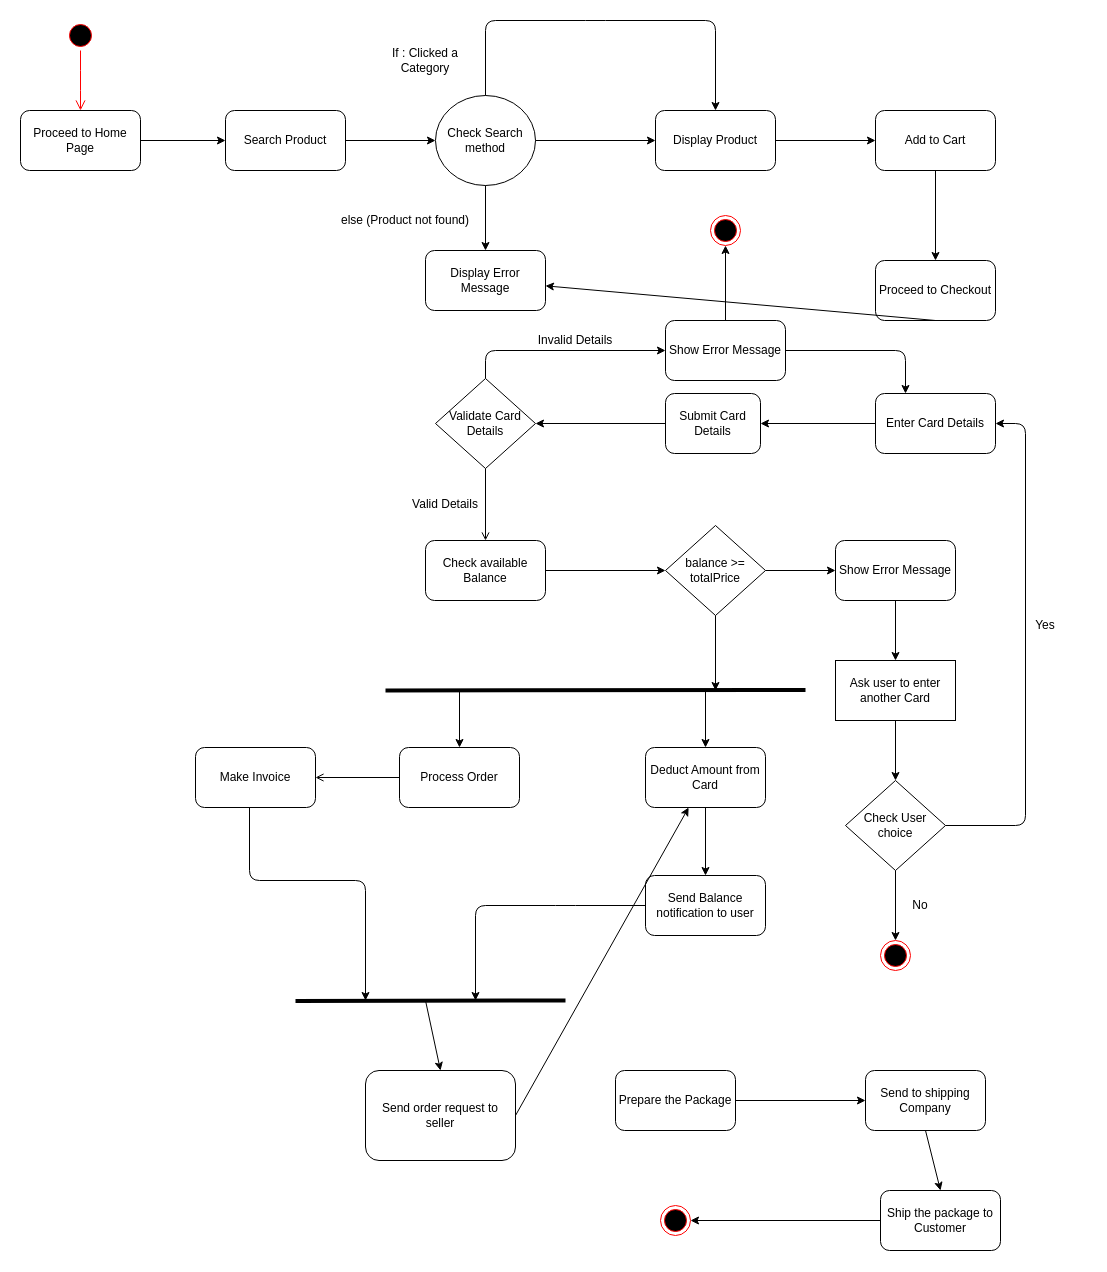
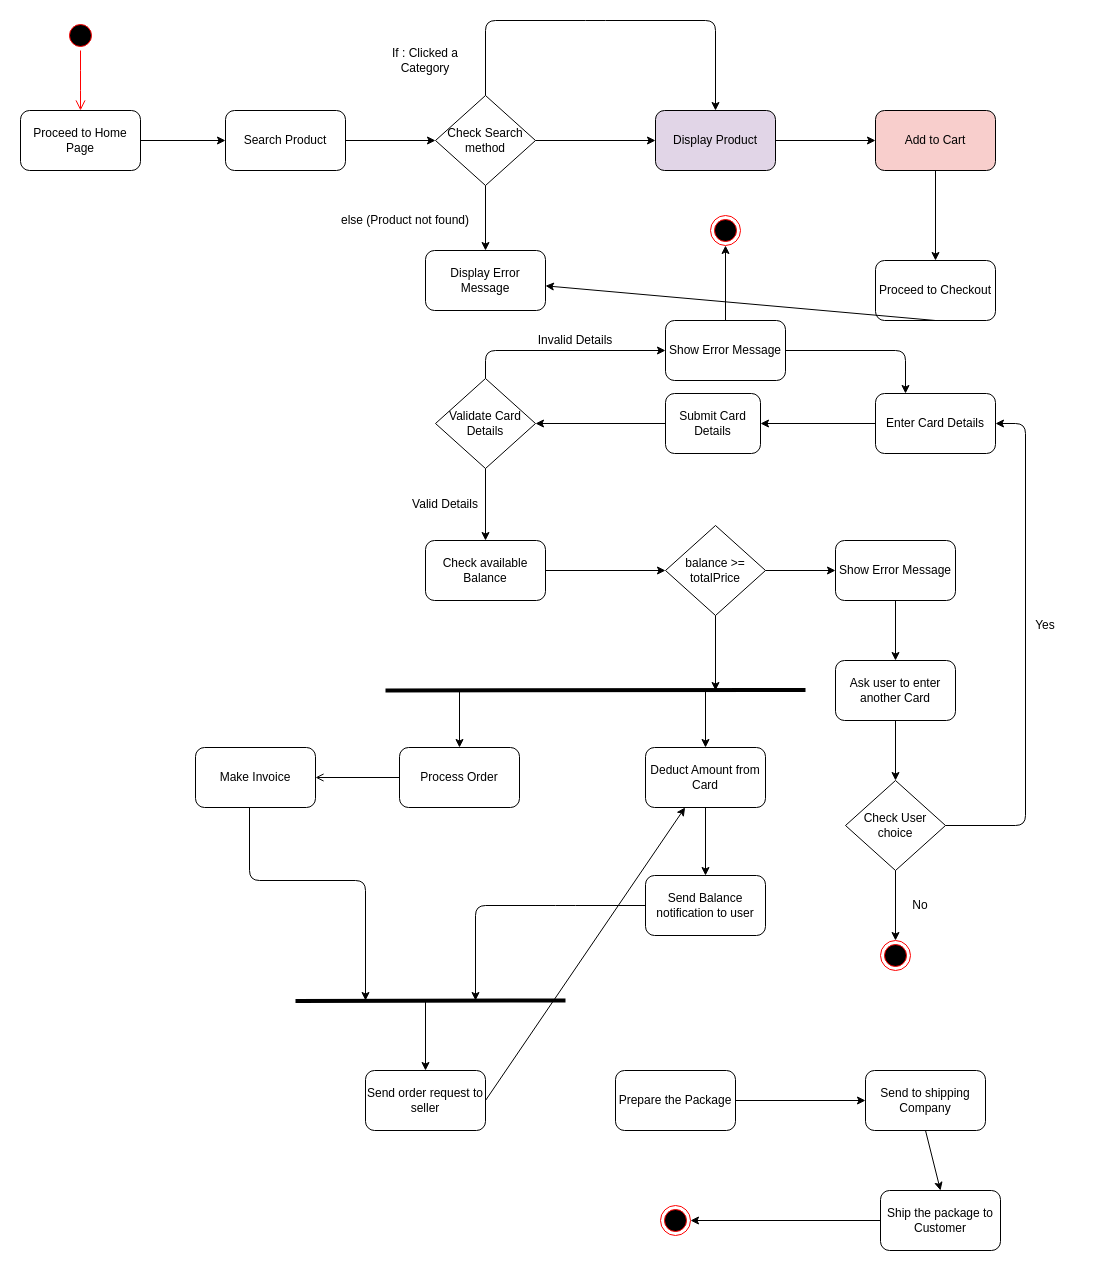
  <mxCell id="0" />
  <mxCell id="1" parent="0" />
  <mxCell id="2" value="" style="ellipse;html=1;shape=startState;fillColor=#000000;strokeColor=#ff0000;" vertex="1" parent="1"><mxGeometry x="65" y="20" width="30" height="30" as="geometry" /></mxCell>
  <mxCell id="3" value="" style="edgeStyle=orthogonalEdgeStyle;html=1;verticalAlign=bottom;endArrow=open;endSize=8;strokeColor=#ff0000;" edge="1" source="2" parent="1"><mxGeometry relative="1" as="geometry"><mxPoint x="80" y="110" as="targetPoint" /></mxGeometry></mxCell>
  <mxCell id="4" value="Proceed to Home Page" style="rounded=1;whiteSpace=wrap;html=1;" vertex="1" parent="1"><mxGeometry x="20" y="110" width="120" height="60" as="geometry" /></mxCell>
  <mxCell id="5" value="" style="endArrow=classic;html=1;exitX=1;exitY=0.5;exitDx=0;exitDy=0;entryX=0;entryY=0.5;entryDx=0;entryDy=0;" edge="1" parent="1" source="4" target="6"><mxGeometry width="50" height="50" relative="1" as="geometry"><mxPoint x="215" y="165" as="sourcePoint" /><mxPoint x="245" y="140" as="targetPoint" /></mxGeometry></mxCell>
  <mxCell id="6" value="Search Product" style="rounded=1;whiteSpace=wrap;html=1;" vertex="1" parent="1"><mxGeometry x="225" y="110" width="120" height="60" as="geometry" /></mxCell>
  <mxCell id="7" value="" style="endArrow=classic;html=1;entryX=0;entryY=0.5;entryDx=0;entryDy=0;" edge="1" parent="1" target="12"><mxGeometry width="50" height="50" relative="1" as="geometry"><mxPoint x="345" y="140" as="sourcePoint" /><mxPoint x="425" y="140" as="targetPoint" /></mxGeometry></mxCell>
- <mxCell id="8" value="Display Product" style="rounded=1;whiteSpace=wrap;html=1;" vertex="1" parent="1"><mxGeometry x="655" y="110" width="120" height="60" as="geometry" /></mxCell>
+ <mxCell id="8" value="Display Product" style="rounded=1;whiteSpace=wrap;html=1;fillColor=#e1d5e7;" vertex="1" parent="1"><mxGeometry x="655" y="110" width="120" height="60" as="geometry" /></mxCell>
  <mxCell id="9" value="" style="ellipse;html=1;shape=endState;fillColor=#000000;strokeColor=#ff0000;" vertex="1" parent="1"><mxGeometry x="880" y="940" width="30" height="30" as="geometry" /></mxCell>
  <mxCell id="10" value="" style="endArrow=classic;html=1;exitX=1;exitY=0.5;exitDx=0;exitDy=0;entryX=0;entryY=0.5;entryDx=0;entryDy=0;" edge="1" parent="1" source="8" target="19"><mxGeometry width="50" height="50" relative="1" as="geometry"><mxPoint x="555" y="150" as="sourcePoint" /><mxPoint x="875" y="140" as="targetPoint" /></mxGeometry></mxCell>
  <mxCell id="11" value="" style="endArrow=classic;html=1;exitX=0.5;exitY=1;exitDx=0;exitDy=0;entryX=0.5;entryY=0;entryDx=0;entryDy=0;" edge="1" parent="1" source="19" target="20"><mxGeometry width="50" height="50" relative="1" as="geometry"><mxPoint x="865" y="430" as="sourcePoint" /><mxPoint x="791" y="320" as="targetPoint" /></mxGeometry></mxCell>
- <mxCell id="12" value="Check Search method" style="ellipse;whiteSpace=wrap;html=1;" vertex="1" parent="1"><mxGeometry x="435" y="95" width="100" height="90" as="geometry" /></mxCell>
+ <mxCell id="12" value="Check Search method" style="rhombus;whiteSpace=wrap;html=1;" vertex="1" parent="1"><mxGeometry x="435" y="95" width="100" height="90" as="geometry" /></mxCell>
  <mxCell id="13" value="" style="endArrow=classic;html=1;exitX=1;exitY=0.5;exitDx=0;exitDy=0;entryX=0;entryY=0.5;entryDx=0;entryDy=0;" edge="1" parent="1" source="12" target="8"><mxGeometry width="50" height="50" relative="1" as="geometry"><mxPoint x="785" y="150" as="sourcePoint" /><mxPoint x="885" y="150" as="targetPoint" /></mxGeometry></mxCell>
  <mxCell id="14" value="If : Clicked a Category" style="text;html=1;strokeColor=none;fillColor=none;align=center;verticalAlign=middle;whiteSpace=wrap;rounded=0;" vertex="1" parent="1"><mxGeometry x="375" y="50" width="100" height="20" as="geometry" /></mxCell>
  <mxCell id="15" value="" style="endArrow=classic;html=1;exitX=0.5;exitY=0;exitDx=0;exitDy=0;entryX=0.5;entryY=0;entryDx=0;entryDy=0;" edge="1" parent="1" source="12" target="8"><mxGeometry width="50" height="50" relative="1" as="geometry"><mxPoint x="455" y="249.5" as="sourcePoint" /><mxPoint x="555" y="249.5" as="targetPoint" /><Array as="points"><mxPoint x="485" y="20" /><mxPoint x="595" y="20" /><mxPoint x="715" y="20" /></Array></mxGeometry></mxCell>
  <mxCell id="16" value="Display Error Message" style="rounded=1;whiteSpace=wrap;html=1;" vertex="1" parent="1"><mxGeometry x="425" y="250" width="120" height="60" as="geometry" /></mxCell>
  <mxCell id="17" value="" style="endArrow=classic;html=1;entryX=0.5;entryY=0;entryDx=0;entryDy=0;exitX=0.5;exitY=1;exitDx=0;exitDy=0;" edge="1" parent="1" source="12" target="16"><mxGeometry width="50" height="50" relative="1" as="geometry"><mxPoint x="355" y="150" as="sourcePoint" /><mxPoint x="445" y="150" as="targetPoint" /></mxGeometry></mxCell>
  <mxCell id="18" value="else (Product not found)" style="text;html=1;strokeColor=none;fillColor=none;align=center;verticalAlign=middle;whiteSpace=wrap;rounded=0;" vertex="1" parent="1"><mxGeometry x="335" y="210" width="140" height="20" as="geometry" /></mxCell>
- <mxCell id="19" value="Add to Cart" style="rounded=1;whiteSpace=wrap;html=1;" vertex="1" parent="1"><mxGeometry x="875" y="110" width="120" height="60" as="geometry" /></mxCell>
+ <mxCell id="19" value="Add to Cart" style="rounded=1;whiteSpace=wrap;html=1;fillColor=#f8cecc;" vertex="1" parent="1"><mxGeometry x="875" y="110" width="120" height="60" as="geometry" /></mxCell>
  <mxCell id="20" value="Proceed to Checkout" style="rounded=1;whiteSpace=wrap;html=1;" vertex="1" parent="1"><mxGeometry x="875" y="260" width="120" height="60" as="geometry" /></mxCell>
  <mxCell id="21" value="Enter Card Details" style="rounded=1;whiteSpace=wrap;html=1;" vertex="1" parent="1"><mxGeometry x="875" y="393" width="120" height="60" as="geometry" /></mxCell>
  <mxCell id="22" value="" style="endArrow=classic;html=1;exitX=0.5;exitY=1;exitDx=0;exitDy=0;" edge="1" parent="1" source="20" target="16"><mxGeometry width="50" height="50" relative="1" as="geometry"><mxPoint x="945" y="180" as="sourcePoint" /><mxPoint x="945" y="270" as="targetPoint" /></mxGeometry></mxCell>
  <mxCell id="23" value="Submit Card Details" style="rounded=1;whiteSpace=wrap;html=1;" vertex="1" parent="1"><mxGeometry x="665" y="393" width="95" height="60" as="geometry" /></mxCell>
  <mxCell id="24" value="" style="endArrow=classic;html=1;exitX=0;exitY=0.5;exitDx=0;exitDy=0;entryX=1;entryY=0.5;entryDx=0;entryDy=0;" edge="1" parent="1" source="21" target="23"><mxGeometry width="50" height="50" relative="1" as="geometry"><mxPoint x="945" y="330" as="sourcePoint" /><mxPoint x="945" y="403" as="targetPoint" /></mxGeometry></mxCell>
  <mxCell id="25" value="Validate Card Details" style="rhombus;whiteSpace=wrap;html=1;" vertex="1" parent="1"><mxGeometry x="435" y="378" width="100" height="90" as="geometry" /></mxCell>
  <mxCell id="26" value="" style="endArrow=classic;html=1;exitX=0;exitY=0.5;exitDx=0;exitDy=0;entryX=1;entryY=0.5;entryDx=0;entryDy=0;" edge="1" parent="1" source="23" target="25"><mxGeometry width="50" height="50" relative="1" as="geometry"><mxPoint x="675" y="430" as="sourcePoint" /><mxPoint x="585" y="430" as="targetPoint" /></mxGeometry></mxCell>
  <mxCell id="27" value="" style="endArrow=classic;html=1;exitX=0.5;exitY=0;exitDx=0;exitDy=0;entryX=0;entryY=0.5;entryDx=0;entryDy=0;" edge="1" parent="1" source="25" target="29"><mxGeometry width="50" height="50" relative="1" as="geometry"><mxPoint x="535" y="370" as="sourcePoint" /><mxPoint x="655" y="370" as="targetPoint" /><Array as="points"><mxPoint x="485" y="350" /></Array></mxGeometry></mxCell>
  <mxCell id="28" value="Valid Details" style="text;html=1;strokeColor=none;fillColor=none;align=center;verticalAlign=middle;whiteSpace=wrap;rounded=0;" vertex="1" parent="1"><mxGeometry x="375" y="494" width="140" height="20" as="geometry" /></mxCell>
  <mxCell id="29" value="Show Error Message" style="rounded=1;whiteSpace=wrap;html=1;" vertex="1" parent="1"><mxGeometry x="665" y="320" width="120" height="60" as="geometry" /></mxCell>
  <mxCell id="30" value="Invalid Details" style="text;html=1;strokeColor=none;fillColor=none;align=center;verticalAlign=middle;whiteSpace=wrap;rounded=0;" vertex="1" parent="1"><mxGeometry x="505" y="330" width="140" height="20" as="geometry" /></mxCell>
  <mxCell id="31" value="" style="endArrow=classic;html=1;entryX=0.25;entryY=0;entryDx=0;entryDy=0;exitX=1;exitY=0.5;exitDx=0;exitDy=0;" edge="1" parent="1" source="29" target="21"><mxGeometry width="50" height="50" relative="1" as="geometry"><mxPoint x="795" y="350" as="sourcePoint" /><mxPoint x="885" y="350" as="targetPoint" /><Array as="points"><mxPoint x="905" y="350" /></Array></mxGeometry></mxCell>
  <mxCell id="32" value="Check available Balance" style="rounded=1;whiteSpace=wrap;html=1;" vertex="1" parent="1"><mxGeometry x="425" y="540" width="120" height="60" as="geometry" /></mxCell>
- <mxCell id="33" value="" style="endArrow=open;html=1;entryX=0.5;entryY=0;entryDx=0;entryDy=0;exitX=0.5;exitY=1;exitDx=0;exitDy=0;" edge="1" parent="1" source="25" target="32"><mxGeometry width="50" height="50" relative="1" as="geometry"><mxPoint x="434" y="453" as="sourcePoint" /><mxPoint x="434" y="518" as="targetPoint" /></mxGeometry></mxCell>
+ <mxCell id="33" value="" style="endArrow=classic;html=1;entryX=0.5;entryY=0;entryDx=0;entryDy=0;exitX=0.5;exitY=1;exitDx=0;exitDy=0;" edge="1" parent="1" source="25" target="32"><mxGeometry width="50" height="50" relative="1" as="geometry"><mxPoint x="434" y="453" as="sourcePoint" /><mxPoint x="434" y="518" as="targetPoint" /></mxGeometry></mxCell>
  <mxCell id="34" value="balance &amp;gt;= totalPrice" style="rhombus;whiteSpace=wrap;html=1;" vertex="1" parent="1"><mxGeometry x="665" y="525" width="100" height="90" as="geometry" /></mxCell>
  <mxCell id="35" value="" style="endArrow=classic;html=1;entryX=0;entryY=0.5;entryDx=0;entryDy=0;exitX=1;exitY=0.5;exitDx=0;exitDy=0;" edge="1" parent="1" source="32" target="34"><mxGeometry width="50" height="50" relative="1" as="geometry"><mxPoint x="495" y="478" as="sourcePoint" /><mxPoint x="495" y="550" as="targetPoint" /></mxGeometry></mxCell>
  <mxCell id="36" value="" style="endArrow=none;html=1;strokeWidth=4;" edge="1" parent="1"><mxGeometry width="50" height="50" relative="1" as="geometry"><mxPoint x="385" y="690" as="sourcePoint" /><mxPoint x="805" y="689.5" as="targetPoint" /></mxGeometry></mxCell>
  <mxCell id="37" value="" style="endArrow=classic;html=1;exitX=0.5;exitY=1;exitDx=0;exitDy=0;" edge="1" parent="1" source="34"><mxGeometry width="50" height="50" relative="1" as="geometry"><mxPoint x="655" y="740" as="sourcePoint" /><mxPoint x="715" y="690" as="targetPoint" /><Array as="points" /></mxGeometry></mxCell>
  <mxCell id="38" value="Show Error Message" style="rounded=1;whiteSpace=wrap;html=1;" vertex="1" parent="1"><mxGeometry x="835" y="540" width="120" height="60" as="geometry" /></mxCell>
  <mxCell id="39" value="" style="endArrow=classic;html=1;entryX=0;entryY=0.5;entryDx=0;entryDy=0;exitX=1;exitY=0.5;exitDx=0;exitDy=0;" edge="1" parent="1" source="34" target="38"><mxGeometry width="50" height="50" relative="1" as="geometry"><mxPoint x="785" y="570" as="sourcePoint" /><mxPoint x="695" y="580" as="targetPoint" /></mxGeometry></mxCell>
- <mxCell id="40" value="Ask user to enter another Card" style="whiteSpace=wrap;html=1;rounded=0;" vertex="1" parent="1"><mxGeometry x="835" y="660" width="120" height="60" as="geometry" /></mxCell>
+ <mxCell id="40" value="Ask user to enter another Card" style="rounded=1;whiteSpace=wrap;html=1;" vertex="1" parent="1"><mxGeometry x="835" y="660" width="120" height="60" as="geometry" /></mxCell>
  <mxCell id="41" value="" style="endArrow=classic;html=1;entryX=0.5;entryY=0;entryDx=0;entryDy=0;exitX=0.5;exitY=1;exitDx=0;exitDy=0;" edge="1" parent="1" source="38" target="40"><mxGeometry width="50" height="50" relative="1" as="geometry"><mxPoint x="775" y="580" as="sourcePoint" /><mxPoint x="845" y="580" as="targetPoint" /></mxGeometry></mxCell>
  <mxCell id="42" value="Check User choice" style="rhombus;whiteSpace=wrap;html=1;" vertex="1" parent="1"><mxGeometry x="845" y="780" width="100" height="90" as="geometry" /></mxCell>
  <mxCell id="43" value="" style="endArrow=classic;html=1;entryX=1;entryY=0.5;entryDx=0;entryDy=0;exitX=1;exitY=0.5;exitDx=0;exitDy=0;" edge="1" parent="1" source="42" target="21"><mxGeometry width="50" height="50" relative="1" as="geometry"><mxPoint x="775" y="580" as="sourcePoint" /><mxPoint x="845" y="580" as="targetPoint" /><Array as="points"><mxPoint x="1025" y="825" /><mxPoint x="1025" y="423" /></Array></mxGeometry></mxCell>
  <mxCell id="44" value="Yes" style="text;html=1;strokeColor=none;fillColor=none;align=center;verticalAlign=middle;whiteSpace=wrap;rounded=0;" vertex="1" parent="1"><mxGeometry x="1005" y="615" width="80" height="20" as="geometry" /></mxCell>
  <mxCell id="45" value="" style="endArrow=classic;html=1;entryX=0.5;entryY=0;entryDx=0;entryDy=0;exitX=0.5;exitY=1;exitDx=0;exitDy=0;" edge="1" parent="1" source="40" target="42"><mxGeometry width="50" height="50" relative="1" as="geometry"><mxPoint x="905" y="610" as="sourcePoint" /><mxPoint x="905" y="670" as="targetPoint" /></mxGeometry></mxCell>
  <mxCell id="46" value="" style="endArrow=classic;html=1;entryX=0.5;entryY=0;entryDx=0;entryDy=0;" edge="1" parent="1" target="9"><mxGeometry width="50" height="50" relative="1" as="geometry"><mxPoint x="895" y="870" as="sourcePoint" /><mxPoint x="905" y="790" as="targetPoint" /></mxGeometry></mxCell>
  <mxCell id="47" value="No" style="text;html=1;strokeColor=none;fillColor=none;align=center;verticalAlign=middle;whiteSpace=wrap;rounded=0;" vertex="1" parent="1"><mxGeometry x="880" y="895" width="80" height="20" as="geometry" /></mxCell>
  <mxCell id="48" value="Process Order" style="rounded=1;whiteSpace=wrap;html=1;" vertex="1" parent="1"><mxGeometry x="399" y="747" width="120" height="60" as="geometry" /></mxCell>
  <mxCell id="49" value="Make Invoice" style="rounded=1;whiteSpace=wrap;html=1;" vertex="1" parent="1"><mxGeometry x="195" y="747" width="120" height="60" as="geometry" /></mxCell>
  <mxCell id="50" value="" style="endArrow=classic;html=1;entryX=0.5;entryY=0;entryDx=0;entryDy=0;" edge="1" parent="1" target="48"><mxGeometry width="50" height="50" relative="1" as="geometry"><mxPoint x="459" y="690" as="sourcePoint" /><mxPoint x="905" y="670" as="targetPoint" /></mxGeometry></mxCell>
  <mxCell id="51" value="" style="endArrow=open;html=1;entryX=1;entryY=0.5;entryDx=0;entryDy=0;exitX=0;exitY=0.5;exitDx=0;exitDy=0;" edge="1" parent="1" source="48" target="49"><mxGeometry width="50" height="50" relative="1" as="geometry"><mxPoint x="555" y="580" as="sourcePoint" /><mxPoint x="675" y="580" as="targetPoint" /></mxGeometry></mxCell>
  <mxCell id="52" value="" style="endArrow=classic;html=1;exitX=0.45;exitY=1;exitDx=0;exitDy=0;exitPerimeter=0;" edge="1" parent="1" source="49"><mxGeometry width="50" height="50" relative="1" as="geometry"><mxPoint x="469" y="700" as="sourcePoint" /><mxPoint x="365" y="1000" as="targetPoint" /><Array as="points"><mxPoint x="249" y="880" /><mxPoint x="365" y="880" /></Array></mxGeometry></mxCell>
  <mxCell id="53" value="" style="endArrow=none;html=1;strokeWidth=4;" edge="1" parent="1"><mxGeometry width="50" height="50" relative="1" as="geometry"><mxPoint x="295" y="1000.5" as="sourcePoint" /><mxPoint x="565" y="1000" as="targetPoint" /></mxGeometry></mxCell>
  <mxCell id="54" value="Deduct Amount from Card" style="rounded=1;whiteSpace=wrap;html=1;" vertex="1" parent="1"><mxGeometry x="645" y="747" width="120" height="60" as="geometry" /></mxCell>
  <mxCell id="55" value="" style="endArrow=classic;html=1;entryX=0.5;entryY=0;entryDx=0;entryDy=0;" edge="1" parent="1" target="54"><mxGeometry width="50" height="50" relative="1" as="geometry"><mxPoint x="705" y="690" as="sourcePoint" /><mxPoint x="725" y="700" as="targetPoint" /><Array as="points" /></mxGeometry></mxCell>
  <mxCell id="56" value="Send Balance notification to user" style="rounded=1;whiteSpace=wrap;html=1;" vertex="1" parent="1"><mxGeometry x="645" y="875" width="120" height="60" as="geometry" /></mxCell>
  <mxCell id="57" value="" style="endArrow=classic;html=1;entryX=0.5;entryY=0;entryDx=0;entryDy=0;exitX=0.5;exitY=1;exitDx=0;exitDy=0;" edge="1" parent="1" source="54" target="56"><mxGeometry width="50" height="50" relative="1" as="geometry"><mxPoint x="715" y="700" as="sourcePoint" /><mxPoint x="715" y="757" as="targetPoint" /><Array as="points" /></mxGeometry></mxCell>
  <mxCell id="58" value="" style="endArrow=classic;html=1;exitX=0;exitY=0.5;exitDx=0;exitDy=0;" edge="1" parent="1" source="56"><mxGeometry width="50" height="50" relative="1" as="geometry"><mxPoint x="259" y="817" as="sourcePoint" /><mxPoint x="475" y="1000" as="targetPoint" /><Array as="points"><mxPoint x="565" y="905" /><mxPoint x="475" y="905" /></Array></mxGeometry></mxCell>
- <mxCell id="59" value="Send order request to seller" style="rounded=1;whiteSpace=wrap;html=1;" vertex="1" parent="1"><mxGeometry x="365" y="1070" width="150" height="90" as="geometry" /></mxCell>
+ <mxCell id="59" value="Send order request to seller" style="rounded=1;whiteSpace=wrap;html=1;" vertex="1" parent="1"><mxGeometry x="365" y="1070" width="120" height="60" as="geometry" /></mxCell>
  <mxCell id="60" value="" style="endArrow=classic;html=1;entryX=0.5;entryY=0;entryDx=0;entryDy=0;" edge="1" parent="1" target="59"><mxGeometry width="50" height="50" relative="1" as="geometry"><mxPoint x="425" y="1000" as="sourcePoint" /><mxPoint x="469" y="757" as="targetPoint" /></mxGeometry></mxCell>
  <mxCell id="61" value="Prepare the Package" style="rounded=1;whiteSpace=wrap;html=1;" vertex="1" parent="1"><mxGeometry x="615" y="1070" width="120" height="60" as="geometry" /></mxCell>
  <mxCell id="62" value="" style="endArrow=classic;html=1;exitX=1;exitY=0.5;exitDx=0;exitDy=0;" edge="1" parent="1" source="59" target="54"><mxGeometry width="50" height="50" relative="1" as="geometry"><mxPoint x="435" y="1010" as="sourcePoint" /><mxPoint x="435" y="1080" as="targetPoint" /></mxGeometry></mxCell>
  <mxCell id="63" value="Send to shipping Company" style="rounded=1;whiteSpace=wrap;html=1;" vertex="1" parent="1"><mxGeometry x="865" y="1070" width="120" height="60" as="geometry" /></mxCell>
  <mxCell id="64" value="" style="endArrow=classic;html=1;entryX=0;entryY=0.5;entryDx=0;entryDy=0;" edge="1" parent="1" target="63"><mxGeometry width="50" height="50" relative="1" as="geometry"><mxPoint x="735" y="1100" as="sourcePoint" /><mxPoint x="625" y="1110" as="targetPoint" /></mxGeometry></mxCell>
  <mxCell id="65" value="Ship the package to Customer" style="rounded=1;whiteSpace=wrap;html=1;" vertex="1" parent="1"><mxGeometry x="880" y="1190" width="120" height="60" as="geometry" /></mxCell>
  <mxCell id="66" value="" style="ellipse;html=1;shape=endState;fillColor=#000000;strokeColor=#ff0000;" vertex="1" parent="1"><mxGeometry x="660" y="1205" width="30" height="30" as="geometry" /></mxCell>
  <mxCell id="67" value="" style="endArrow=classic;html=1;entryX=1;entryY=0.5;entryDx=0;entryDy=0;exitX=0;exitY=0.5;exitDx=0;exitDy=0;" edge="1" parent="1" source="65" target="66"><mxGeometry width="50" height="50" relative="1" as="geometry"><mxPoint x="785" y="1193" as="sourcePoint" /><mxPoint x="785" y="1250" as="targetPoint" /></mxGeometry></mxCell>
  <mxCell id="68" value="" style="endArrow=classic;html=1;entryX=0.5;entryY=0;entryDx=0;entryDy=0;exitX=0.5;exitY=1;exitDx=0;exitDy=0;" edge="1" parent="1" source="63" target="65"><mxGeometry width="50" height="50" relative="1" as="geometry"><mxPoint x="745" y="1110" as="sourcePoint" /><mxPoint x="875" y="1110" as="targetPoint" /></mxGeometry></mxCell>
  <mxCell id="69" value="" style="ellipse;html=1;shape=endState;fillColor=#000000;strokeColor=#ff0000;" vertex="1" parent="1"><mxGeometry x="710" y="215" width="30" height="30" as="geometry" /></mxCell>
  <mxCell id="70" value="" style="endArrow=classic;html=1;entryX=0.5;entryY=1;entryDx=0;entryDy=0;exitX=0.5;exitY=0;exitDx=0;exitDy=0;" edge="1" parent="1" source="29" target="69"><mxGeometry width="50" height="50" relative="1" as="geometry"><mxPoint x="495" y="195" as="sourcePoint" /><mxPoint x="495" y="260" as="targetPoint" /></mxGeometry></mxCell>
